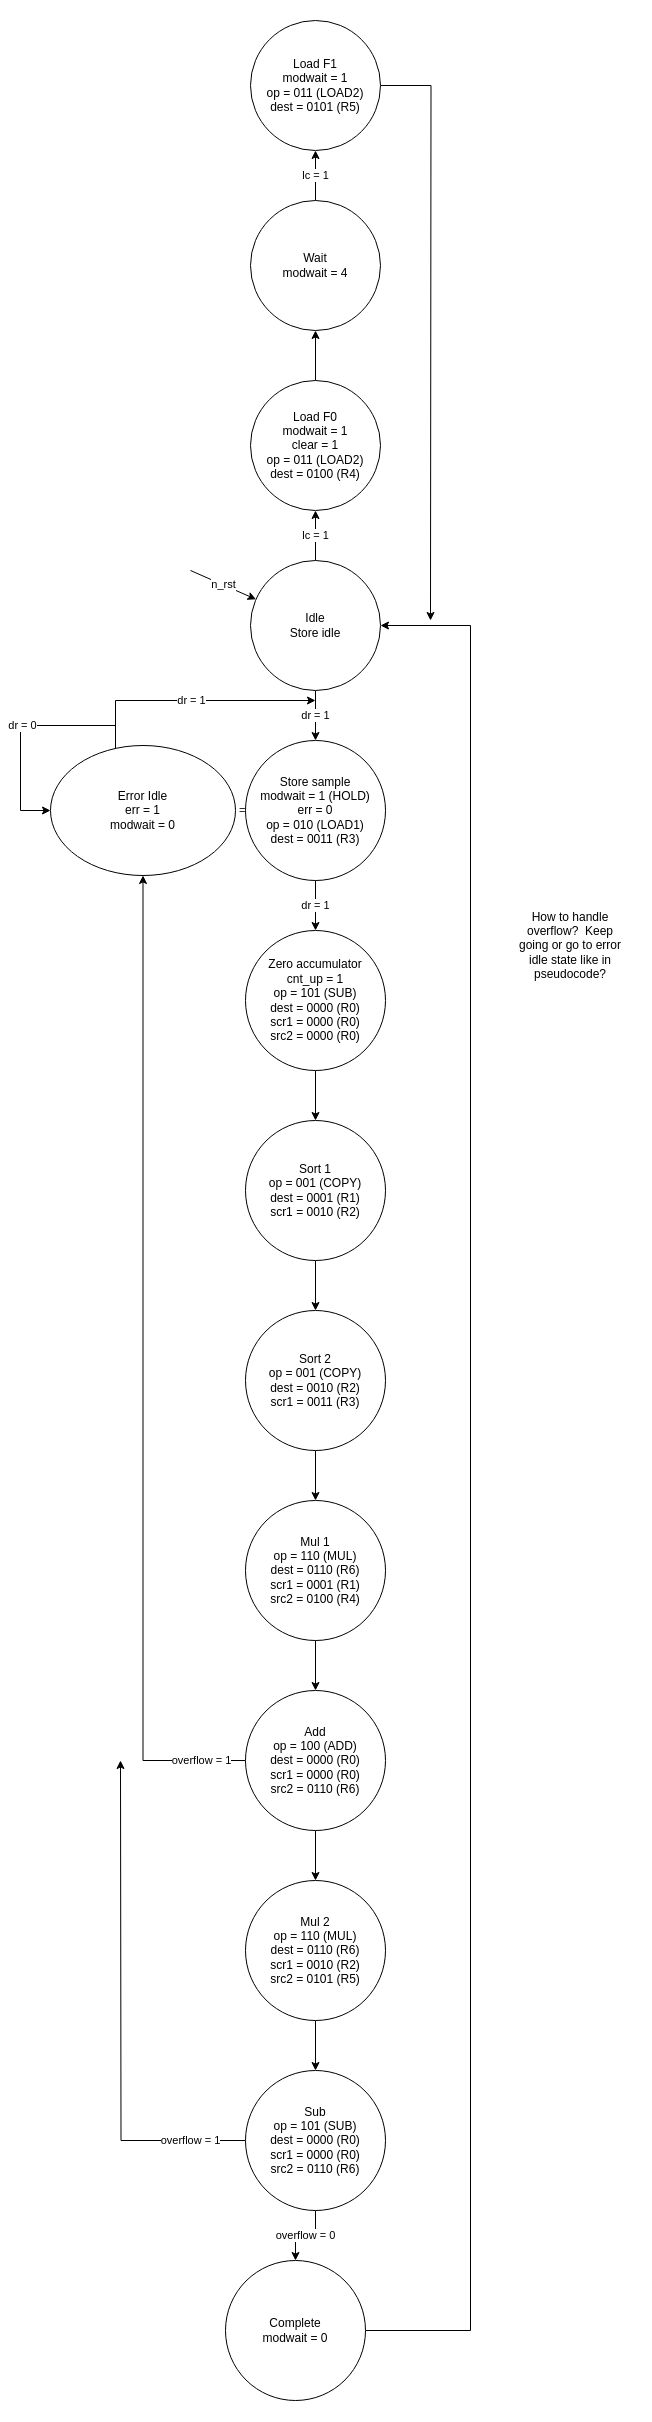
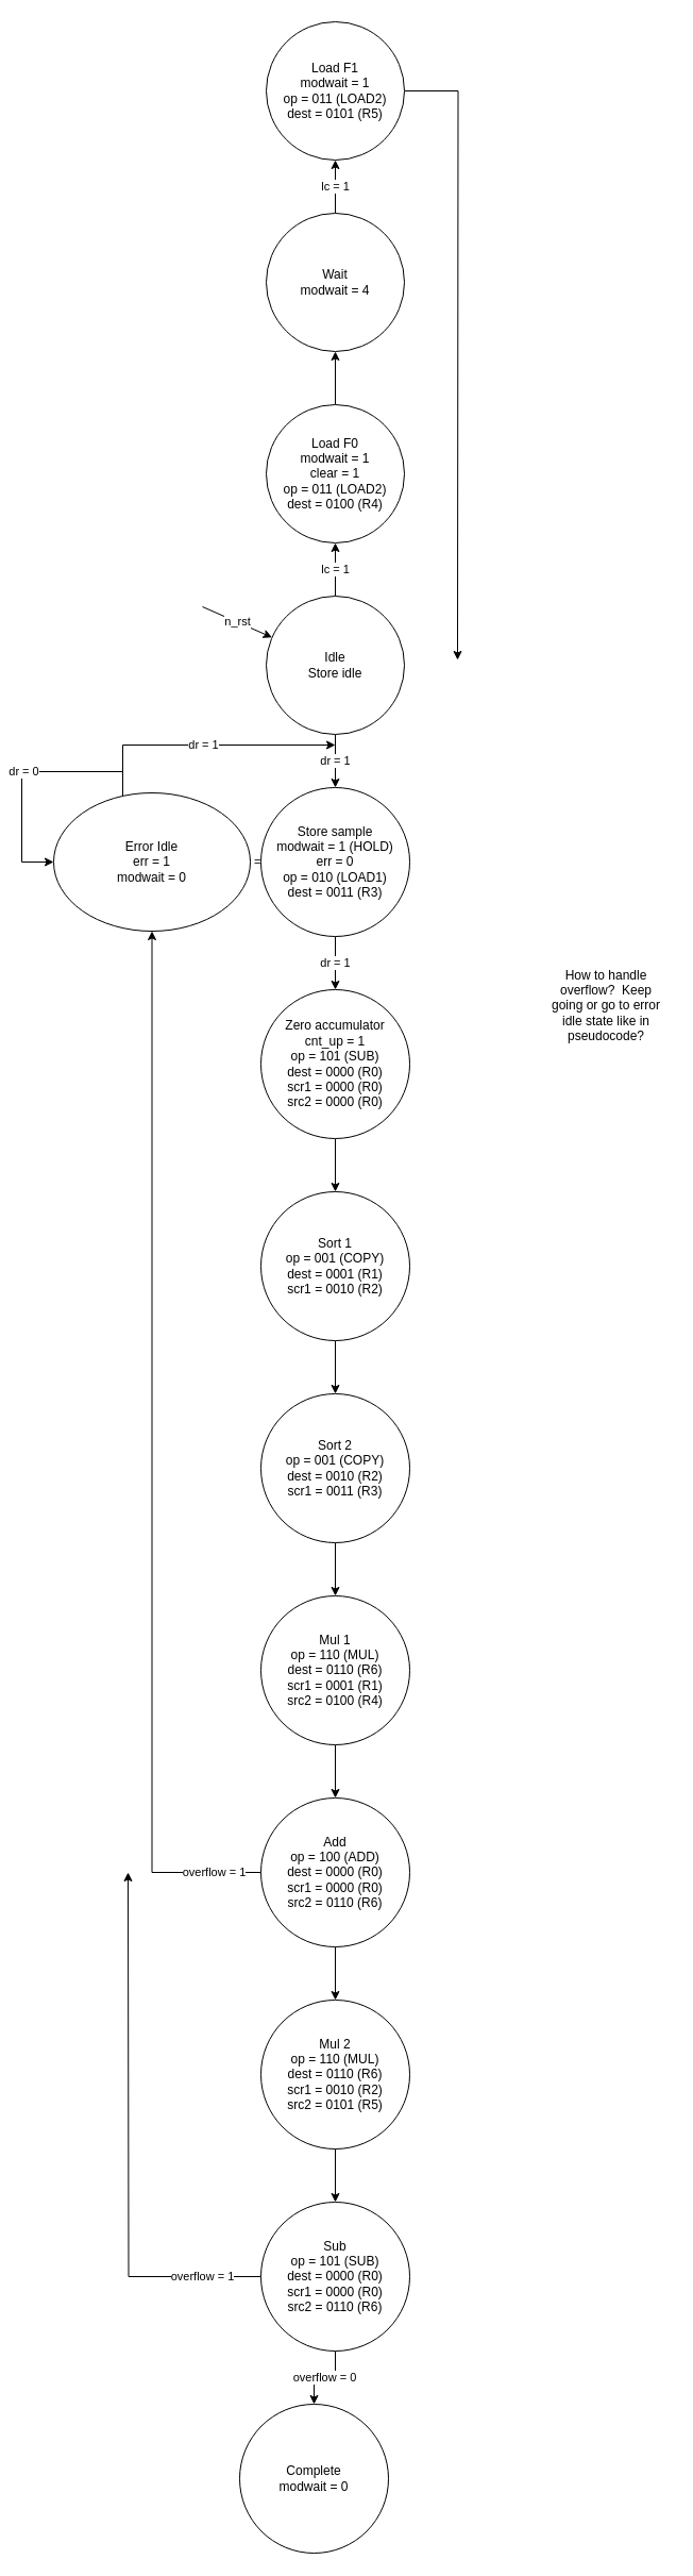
  <mxCell id="0" />
  <mxCell id="1" parent="0" />
  <mxCell id="2" value="dr = 1" style="edgeStyle=orthogonalEdgeStyle;rounded=0;orthogonalLoop=1;jettySize=auto;html=1;entryX=0.5;entryY=0;entryDx=0;entryDy=0;" edge="1" parent="1" source="4" target="8"><mxGeometry relative="1" as="geometry" /></mxCell>
  <mxCell id="3" value="lc = 1" style="edgeStyle=orthogonalEdgeStyle;rounded=0;orthogonalLoop=1;jettySize=auto;html=1;entryX=0.5;entryY=1;entryDx=0;entryDy=0;" edge="1" parent="1" source="4" target="31"><mxGeometry relative="1" as="geometry" /></mxCell>
  <mxCell id="4" value="&lt;div&gt;Idle&lt;/div&gt;&lt;div&gt;Store idle&lt;br&gt;&lt;/div&gt;" style="ellipse;whiteSpace=wrap;html=1;aspect=fixed;" vertex="1" parent="1"><mxGeometry x="250" y="560" width="130" height="130" as="geometry" /></mxCell>
  <mxCell id="5" value="n_rst" style="endArrow=classic;html=1;" edge="1" parent="1" target="4"><mxGeometry width="50" height="50" relative="1" as="geometry"><mxPoint x="190" y="570" as="sourcePoint" /><mxPoint x="240" y="530" as="targetPoint" /></mxGeometry></mxCell>
  <mxCell id="6" value="dr = 1" style="edgeStyle=orthogonalEdgeStyle;rounded=0;orthogonalLoop=1;jettySize=auto;html=1;" edge="1" parent="1" source="8" target="10"><mxGeometry relative="1" as="geometry" /></mxCell>
  <mxCell id="7" value="dr = 0" style="edgeStyle=orthogonalEdgeStyle;rounded=0;orthogonalLoop=1;jettySize=auto;html=1;entryX=1;entryY=0.5;entryDx=0;entryDy=0;" edge="1" parent="1" source="8" target="16"><mxGeometry relative="1" as="geometry" /></mxCell>
  <mxCell id="8" value="&lt;div&gt;Store sample&lt;br&gt;&lt;/div&gt;&lt;div&gt;modwait = 1 (HOLD)&lt;br&gt;&lt;/div&gt;&lt;div&gt;err = 0&lt;br&gt;&lt;/div&gt;&lt;div&gt;op = 010 (LOAD1)&lt;/div&gt;&lt;div&gt;dest = 0011 (R3)&lt;br&gt;&lt;/div&gt;" style="ellipse;whiteSpace=wrap;html=1;aspect=fixed;" vertex="1" parent="1"><mxGeometry x="245" y="740" width="140" height="140" as="geometry" /></mxCell>
  <mxCell id="9" style="edgeStyle=orthogonalEdgeStyle;rounded=0;orthogonalLoop=1;jettySize=auto;html=1;entryX=0.5;entryY=0;entryDx=0;entryDy=0;" edge="1" parent="1" source="10" target="12"><mxGeometry relative="1" as="geometry" /></mxCell>
  <mxCell id="10" value="&lt;div&gt;Zero accumulator&lt;/div&gt;&lt;div&gt;cnt_up = 1&lt;br&gt;&lt;/div&gt;&lt;div&gt;op = 101 (SUB)&lt;/div&gt;&lt;div&gt;dest = 0000 (R0)&lt;/div&gt;&lt;div&gt;scr1 = 0000 (R0)&lt;/div&gt;&lt;div&gt;src2 = 0000 (R0)&lt;br&gt;&lt;/div&gt;" style="ellipse;whiteSpace=wrap;html=1;aspect=fixed;" vertex="1" parent="1"><mxGeometry x="245" y="930" width="140" height="140" as="geometry" /></mxCell>
  <mxCell id="11" style="edgeStyle=orthogonalEdgeStyle;rounded=0;orthogonalLoop=1;jettySize=auto;html=1;entryX=0.5;entryY=0;entryDx=0;entryDy=0;" edge="1" parent="1" source="12" target="14"><mxGeometry relative="1" as="geometry" /></mxCell>
  <mxCell id="12" value="&lt;div&gt;Sort 1&lt;br&gt;&lt;/div&gt;&lt;div&gt;op = 001 (COPY)&lt;/div&gt;&lt;div&gt;dest = 0001 (R1)&lt;/div&gt;&lt;div&gt;scr1 = 0010 (R2)&lt;/div&gt;" style="ellipse;whiteSpace=wrap;html=1;aspect=fixed;" vertex="1" parent="1"><mxGeometry x="245" y="1120" width="140" height="140" as="geometry" /></mxCell>
  <mxCell id="13" style="edgeStyle=orthogonalEdgeStyle;rounded=0;orthogonalLoop=1;jettySize=auto;html=1;entryX=0.5;entryY=0;entryDx=0;entryDy=0;" edge="1" parent="1" source="14" target="19"><mxGeometry relative="1" as="geometry" /></mxCell>
  <mxCell id="14" value="&lt;div&gt;Sort 2&lt;br&gt;&lt;/div&gt;&lt;div&gt;op = 001 (COPY)&lt;/div&gt;&lt;div&gt;dest = 0010 (R2)&lt;/div&gt;&lt;div&gt;scr1 = 0011 (R3)&lt;/div&gt;" style="ellipse;whiteSpace=wrap;html=1;aspect=fixed;" vertex="1" parent="1"><mxGeometry x="245" y="1310" width="140" height="140" as="geometry" /></mxCell>
  <mxCell id="15" value="dr = 1" style="edgeStyle=orthogonalEdgeStyle;rounded=0;orthogonalLoop=1;jettySize=auto;html=1;" edge="1" parent="1" source="16"><mxGeometry relative="1" as="geometry"><mxPoint x="315" y="700" as="targetPoint" /><Array as="points"><mxPoint x="115" y="700" /></Array></mxGeometry></mxCell>
  <mxCell id="16" value="Error Idle&lt;br&gt;&lt;div&gt;err = 1&lt;/div&gt;&lt;div&gt;modwait = 0&lt;br&gt;&lt;/div&gt;" style="ellipse;whiteSpace=wrap;html=1;aspect=fixed;" vertex="1" parent="1"><mxGeometry x="50" y="745" width="185" height="130" as="geometry" /></mxCell>
  <mxCell id="17" value="dr = 0" style="edgeStyle=orthogonalEdgeStyle;rounded=0;orthogonalLoop=1;jettySize=auto;html=1;entryX=0;entryY=0.5;entryDx=0;entryDy=0;" edge="1" parent="1" source="16" target="16"><mxGeometry relative="1" as="geometry"><Array as="points"><mxPoint x="115" y="725" /><mxPoint x="20" y="725" /><mxPoint x="20" y="810" /></Array></mxGeometry></mxCell>
  <mxCell id="18" style="edgeStyle=orthogonalEdgeStyle;rounded=0;orthogonalLoop=1;jettySize=auto;html=1;" edge="1" parent="1" source="19" target="22"><mxGeometry relative="1" as="geometry" /></mxCell>
  <mxCell id="19" value="&lt;div&gt;Mul 1&lt;br&gt;&lt;/div&gt;&lt;div&gt;op = 110 (MUL)&lt;/div&gt;&lt;div&gt;dest = 0110 (R6)&lt;/div&gt;&lt;div&gt;scr1 = 0001 (R1)&lt;/div&gt;&lt;div&gt;src2 = 0100 (R4)&lt;br&gt;&lt;/div&gt;" style="ellipse;whiteSpace=wrap;html=1;aspect=fixed;" vertex="1" parent="1"><mxGeometry x="245" y="1500" width="140" height="140" as="geometry" /></mxCell>
  <mxCell id="20" value="overflow = 1" style="edgeStyle=orthogonalEdgeStyle;rounded=0;orthogonalLoop=1;jettySize=auto;html=1;entryX=0.5;entryY=1;entryDx=0;entryDy=0;" edge="1" parent="1" source="22" target="16"><mxGeometry x="-0.911" relative="1" as="geometry"><mxPoint as="offset" /></mxGeometry></mxCell>
  <mxCell id="21" style="edgeStyle=orthogonalEdgeStyle;rounded=0;orthogonalLoop=1;jettySize=auto;html=1;entryX=0.5;entryY=0;entryDx=0;entryDy=0;" edge="1" parent="1" source="22" target="24"><mxGeometry relative="1" as="geometry" /></mxCell>
  <mxCell id="22" value="&lt;div&gt;Add&lt;br&gt;&lt;/div&gt;&lt;div&gt;op = 100 (ADD)&lt;/div&gt;&lt;div&gt;dest = 0000 (R0)&lt;/div&gt;&lt;div&gt;scr1 = 0000 (R0)&lt;/div&gt;&lt;div&gt;src2 = 0110 (R6)&lt;br&gt;&lt;/div&gt;" style="ellipse;whiteSpace=wrap;html=1;aspect=fixed;" vertex="1" parent="1"><mxGeometry x="245" y="1690" width="140" height="140" as="geometry" /></mxCell>
  <mxCell id="23" style="edgeStyle=orthogonalEdgeStyle;rounded=0;orthogonalLoop=1;jettySize=auto;html=1;entryX=0.5;entryY=0;entryDx=0;entryDy=0;" edge="1" parent="1" source="24" target="28"><mxGeometry relative="1" as="geometry" /></mxCell>
  <mxCell id="24" value="&lt;div&gt;Mul 2&lt;br&gt;&lt;/div&gt;&lt;div&gt;op = 110 (MUL)&lt;/div&gt;&lt;div&gt;dest = 0110 (R6)&lt;/div&gt;&lt;div&gt;scr1 = 0010 (R2)&lt;/div&gt;&lt;div&gt;src2 = 0101 (R5)&lt;br&gt;&lt;/div&gt;" style="ellipse;whiteSpace=wrap;html=1;aspect=fixed;" vertex="1" parent="1"><mxGeometry x="245" y="1880" width="140" height="140" as="geometry" /></mxCell>
  <mxCell id="25" value="overflow = 1" style="edgeStyle=orthogonalEdgeStyle;rounded=0;orthogonalLoop=1;jettySize=auto;html=1;" edge="1" parent="1" source="28"><mxGeometry x="-0.782" relative="1" as="geometry"><mxPoint x="120" y="1760" as="targetPoint" /><mxPoint as="offset" /></mxGeometry></mxCell>
- <mxCell id="26" value="" style="edgeStyle=orthogonalEdgeStyle;rounded=0;orthogonalLoop=1;jettySize=auto;html=1;entryX=1;entryY=0.5;entryDx=0;entryDy=0;exitX=1;exitY=0.5;exitDx=0;exitDy=0;" edge="1" parent="1" source="29" target="4"><mxGeometry x="-0.952" relative="1" as="geometry"><mxPoint x="470" y="2210" as="sourcePoint" /><Array as="points"><mxPoint x="470" y="2330" /><mxPoint x="470" y="625" /></Array><mxPoint as="offset" /></mxGeometry></mxCell>
  <mxCell id="27" value="overflow = 0" style="edgeStyle=orthogonalEdgeStyle;rounded=0;orthogonalLoop=1;jettySize=auto;html=1;entryX=0.5;entryY=0;entryDx=0;entryDy=0;" edge="1" parent="1" source="28" target="29"><mxGeometry relative="1" as="geometry" /></mxCell>
  <mxCell id="28" value="&lt;div&gt;Sub&lt;br&gt;&lt;/div&gt;&lt;div&gt;op = 101 (SUB)&lt;/div&gt;&lt;div&gt;dest = 0000 (R0)&lt;/div&gt;&lt;div&gt;scr1 = 0000 (R0)&lt;/div&gt;&lt;div&gt;src2 = 0110 (R6)&lt;br&gt;&lt;/div&gt;" style="ellipse;whiteSpace=wrap;html=1;aspect=fixed;" vertex="1" parent="1"><mxGeometry x="245" y="2070" width="140" height="140" as="geometry" /></mxCell>
  <mxCell id="29" value="&lt;div&gt;Complete&lt;br&gt;&lt;/div&gt;&lt;div&gt;modwait = 0&lt;/div&gt;" style="ellipse;whiteSpace=wrap;html=1;aspect=fixed;" vertex="1" parent="1"><mxGeometry x="225" y="2260" width="140" height="140" as="geometry" /></mxCell>
  <mxCell id="30" style="edgeStyle=orthogonalEdgeStyle;rounded=0;orthogonalLoop=1;jettySize=auto;html=1;entryX=0.5;entryY=1;entryDx=0;entryDy=0;" edge="1" parent="1" source="31" target="33"><mxGeometry relative="1" as="geometry" /></mxCell>
  <mxCell id="31" value="&lt;div&gt;Load F0&lt;br&gt;&lt;/div&gt;&lt;div&gt;modwait = 1&lt;/div&gt;&lt;div&gt;clear = 1&lt;br&gt;&lt;/div&gt;&lt;div&gt;op = 011 (LOAD2)&lt;br&gt;&lt;/div&gt;&lt;div&gt;dest = 0100 (R4)&lt;br&gt;&lt;/div&gt;" style="ellipse;whiteSpace=wrap;html=1;aspect=fixed;" vertex="1" parent="1"><mxGeometry x="250" y="380" width="130" height="130" as="geometry" /></mxCell>
  <mxCell id="32" value="lc = 1" style="edgeStyle=orthogonalEdgeStyle;rounded=0;orthogonalLoop=1;jettySize=auto;html=1;entryX=0.5;entryY=1;entryDx=0;entryDy=0;" edge="1" parent="1" source="33" target="35"><mxGeometry relative="1" as="geometry" /></mxCell>
  <mxCell id="33" value="&lt;div&gt;Wait&lt;br&gt;&lt;/div&gt;&lt;div&gt;modwait = 4&lt;br&gt;&lt;/div&gt;" style="ellipse;whiteSpace=wrap;html=1;aspect=fixed;" vertex="1" parent="1"><mxGeometry x="250" y="200" width="130" height="130" as="geometry" /></mxCell>
  <mxCell id="34" style="edgeStyle=orthogonalEdgeStyle;rounded=0;orthogonalLoop=1;jettySize=auto;html=1;" edge="1" parent="1" source="35"><mxGeometry relative="1" as="geometry"><mxPoint x="430" y="620" as="targetPoint" /></mxGeometry></mxCell>
  <mxCell id="35" value="&lt;div&gt;Load F1&lt;br&gt;&lt;/div&gt;&lt;div&gt;modwait = 1&lt;/div&gt;&lt;div&gt;op = 011 (LOAD2)&lt;br&gt;&lt;/div&gt;&lt;div&gt;dest = 0101 (R5)&lt;br&gt;&lt;/div&gt;" style="ellipse;whiteSpace=wrap;html=1;aspect=fixed;" vertex="1" parent="1"><mxGeometry x="250" y="20" width="130" height="130" as="geometry" /></mxCell>
  <mxCell id="36" value="How to handle overflow?&amp;nbsp; Keep going or go to error idle state like in pseudocode?" style="text;html=1;strokeColor=none;fillColor=none;align=center;verticalAlign=middle;whiteSpace=wrap;rounded=0;" vertex="1" parent="1"><mxGeometry x="510" y="900" width="120" height="90" as="geometry" /></mxCell>
